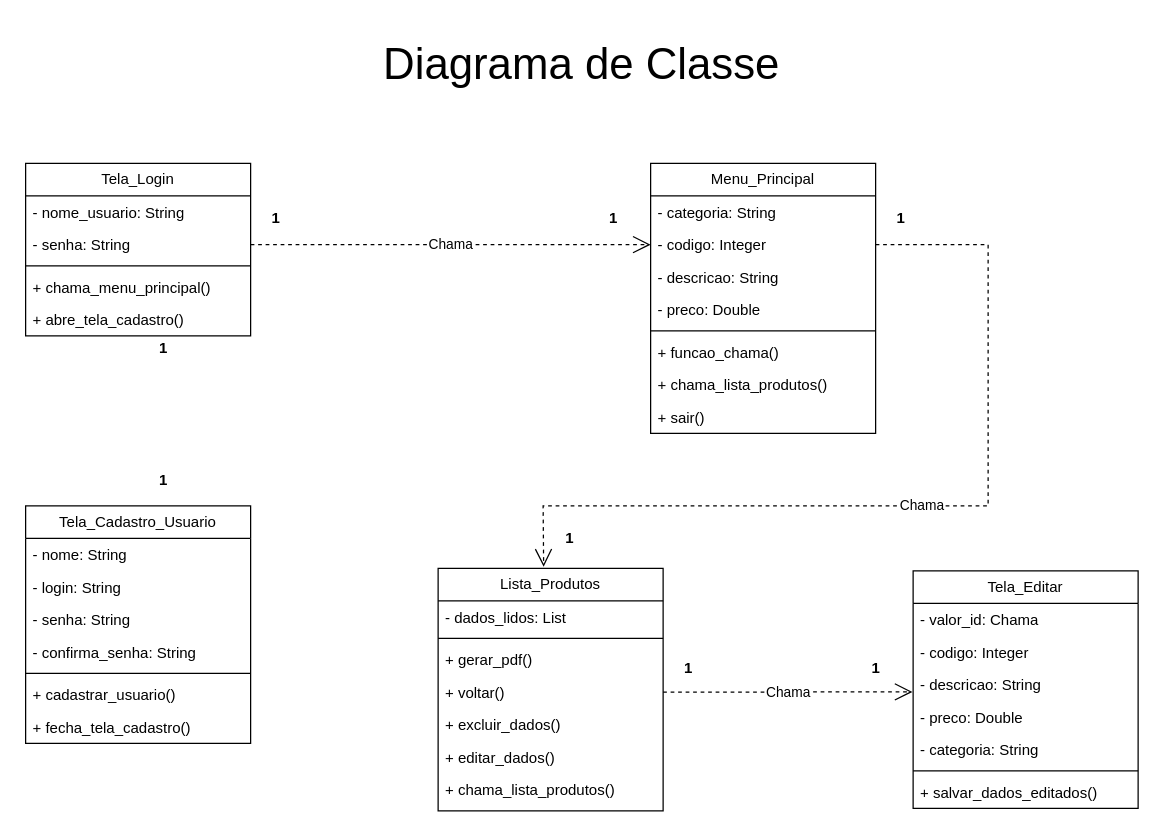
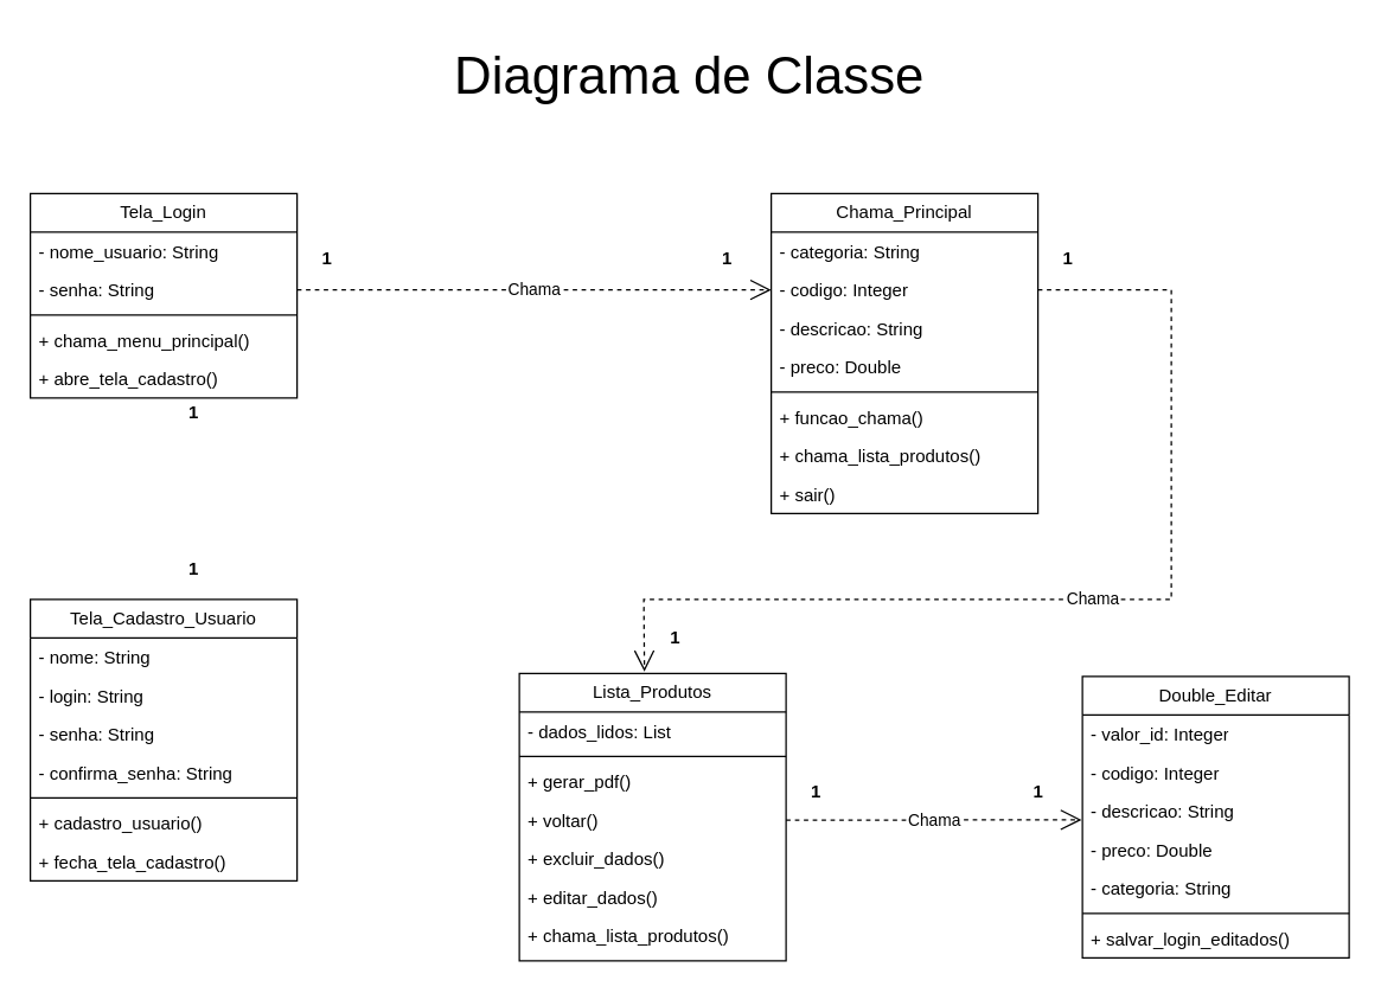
  <mxCell id="0" />
  <mxCell id="1" parent="0" />
- <mxCell id="2" value="Menu_Principal " style="swimlane;fontStyle=0;childLayout=stackLayout;horizontal=1;startSize=26;fillColor=none;horizontalStack=0;resizeParent=1;resizeParentMax=0;resizeLast=0;collapsible=1;marginBottom=0;whiteSpace=wrap;html=1;" parent="1" vertex="1"><mxGeometry x="520" y="130" width="180" height="216" as="geometry"><mxRectangle x="660" y="86" width="120" height="30" as="alternateBounds" /></mxGeometry></mxCell>
+ <mxCell id="2" value="Chama_Principal " style="swimlane;fontStyle=0;childLayout=stackLayout;horizontal=1;startSize=26;fillColor=none;horizontalStack=0;resizeParent=1;resizeParentMax=0;resizeLast=0;collapsible=1;marginBottom=0;whiteSpace=wrap;html=1;" parent="1" vertex="1"><mxGeometry x="520" y="130" width="180" height="216" as="geometry"><mxRectangle x="660" y="86" width="120" height="30" as="alternateBounds" /></mxGeometry></mxCell>
  <mxCell id="3" value="&lt;div&gt;- categoria: String&lt;/div&gt;&lt;div&gt;&lt;br&gt;&lt;/div&gt;" style="text;strokeColor=none;fillColor=none;align=left;verticalAlign=top;spacingLeft=4;spacingRight=4;overflow=hidden;rotatable=0;points=[[0,0.5],[1,0.5]];portConstraint=eastwest;whiteSpace=wrap;html=1;" parent="2" vertex="1"><mxGeometry y="26" width="180" height="26" as="geometry" /></mxCell>
  <mxCell id="4" value="&lt;div&gt;- codigo: Integer&lt;/div&gt;" style="text;strokeColor=none;fillColor=none;align=left;verticalAlign=top;spacingLeft=4;spacingRight=4;overflow=hidden;rotatable=0;points=[[0,0.5],[1,0.5]];portConstraint=eastwest;whiteSpace=wrap;html=1;" parent="2" vertex="1"><mxGeometry y="52" width="180" height="26" as="geometry" /></mxCell>
  <mxCell id="5" value="&lt;div&gt;- descricao: String&lt;/div&gt;&lt;div&gt;&lt;br&gt;&lt;/div&gt;" style="text;strokeColor=none;fillColor=none;align=left;verticalAlign=top;spacingLeft=4;spacingRight=4;overflow=hidden;rotatable=0;points=[[0,0.5],[1,0.5]];portConstraint=eastwest;whiteSpace=wrap;html=1;" parent="2" vertex="1"><mxGeometry y="78" width="180" height="26" as="geometry" /></mxCell>
  <mxCell id="6" value="&lt;div&gt;- preco: Double&lt;/div&gt;&lt;div&gt;&lt;br&gt;&lt;/div&gt;" style="text;strokeColor=none;fillColor=none;align=left;verticalAlign=top;spacingLeft=4;spacingRight=4;overflow=hidden;rotatable=0;points=[[0,0.5],[1,0.5]];portConstraint=eastwest;whiteSpace=wrap;html=1;" parent="2" vertex="1"><mxGeometry y="104" width="180" height="26" as="geometry" /></mxCell>
  <mxCell id="7" value="" style="line;strokeWidth=1;fillColor=none;align=left;verticalAlign=middle;spacingTop=-1;spacingLeft=3;spacingRight=3;rotatable=0;labelPosition=right;points=[];portConstraint=eastwest;strokeColor=inherit;" parent="2" vertex="1"><mxGeometry y="130" width="180" height="8" as="geometry" /></mxCell>
  <mxCell id="8" value="&lt;div&gt;+ funcao_chama()&lt;/div&gt;&lt;div&gt;&lt;br&gt;&lt;/div&gt;" style="text;strokeColor=none;fillColor=none;align=left;verticalAlign=top;spacingLeft=4;spacingRight=4;overflow=hidden;rotatable=0;points=[[0,0.5],[1,0.5]];portConstraint=eastwest;whiteSpace=wrap;html=1;" parent="2" vertex="1"><mxGeometry y="138" width="180" height="26" as="geometry" /></mxCell>
  <mxCell id="9" value="&lt;div&gt;+ chama_lista_produtos()&lt;/div&gt;&lt;div&gt;&lt;br&gt;&lt;/div&gt;" style="text;strokeColor=none;fillColor=none;align=left;verticalAlign=top;spacingLeft=4;spacingRight=4;overflow=hidden;rotatable=0;points=[[0,0.5],[1,0.5]];portConstraint=eastwest;whiteSpace=wrap;html=1;" parent="2" vertex="1"><mxGeometry y="164" width="180" height="26" as="geometry" /></mxCell>
  <mxCell id="10" value="+ sair()&amp;nbsp;" style="text;strokeColor=none;fillColor=none;align=left;verticalAlign=top;spacingLeft=4;spacingRight=4;overflow=hidden;rotatable=0;points=[[0,0.5],[1,0.5]];portConstraint=eastwest;whiteSpace=wrap;html=1;" parent="2" vertex="1"><mxGeometry y="190" width="180" height="26" as="geometry" /></mxCell>
  <mxCell id="11" value="Chama" style="endArrow=open;endSize=12;dashed=1;html=1;rounded=0;exitX=1;exitY=0.5;exitDx=0;exitDy=0;entryX=0;entryY=0.5;entryDx=0;entryDy=0;" parent="1" source="44" target="4" edge="1"><mxGeometry width="160" relative="1" as="geometry"><mxPoint x="480" y="189" as="sourcePoint" /><mxPoint x="310" y="199" as="targetPoint" /><mxPoint as="offset" /></mxGeometry></mxCell>
  <mxCell id="12" value="1" style="text;align=center;fontStyle=1;verticalAlign=middle;spacingLeft=3;spacingRight=3;strokeColor=none;rotatable=0;points=[[0,0.5],[1,0.5]];portConstraint=eastwest;html=1;" parent="1" vertex="1"><mxGeometry x="210" y="164" width="20" height="20" as="geometry" /></mxCell>
  <mxCell id="13" value="Tela_Cadastro_Usuario" style="swimlane;fontStyle=0;childLayout=stackLayout;horizontal=1;startSize=26;fillColor=none;horizontalStack=0;resizeParent=1;resizeParentMax=0;resizeLast=0;collapsible=1;marginBottom=0;whiteSpace=wrap;html=1;" parent="1" vertex="1"><mxGeometry x="20" y="404" width="180" height="190" as="geometry" /></mxCell>
  <mxCell id="14" value="&lt;div&gt;- nome: String&lt;/div&gt;&lt;div&gt;&lt;br&gt;&lt;/div&gt;" style="text;strokeColor=none;fillColor=none;align=left;verticalAlign=top;spacingLeft=4;spacingRight=4;overflow=hidden;rotatable=0;points=[[0,0.5],[1,0.5]];portConstraint=eastwest;whiteSpace=wrap;html=1;" parent="13" vertex="1"><mxGeometry y="26" width="180" height="26" as="geometry" /></mxCell>
  <mxCell id="15" value="&lt;div&gt;- login: String&lt;/div&gt;&lt;div&gt;&lt;br&gt;&lt;/div&gt;" style="text;strokeColor=none;fillColor=none;align=left;verticalAlign=top;spacingLeft=4;spacingRight=4;overflow=hidden;rotatable=0;points=[[0,0.5],[1,0.5]];portConstraint=eastwest;whiteSpace=wrap;html=1;" parent="13" vertex="1"><mxGeometry y="52" width="180" height="26" as="geometry" /></mxCell>
  <mxCell id="16" value="&lt;div&gt;- senha: String&amp;nbsp;&lt;/div&gt;&lt;div&gt;&lt;br&gt;&lt;/div&gt;" style="text;strokeColor=none;fillColor=none;align=left;verticalAlign=top;spacingLeft=4;spacingRight=4;overflow=hidden;rotatable=0;points=[[0,0.5],[1,0.5]];portConstraint=eastwest;whiteSpace=wrap;html=1;" parent="13" vertex="1"><mxGeometry y="78" width="180" height="26" as="geometry" /></mxCell>
  <mxCell id="17" value="&lt;div&gt;- confirma_senha: String&lt;/div&gt;&lt;div&gt;&lt;br&gt;&lt;/div&gt;" style="text;strokeColor=none;fillColor=none;align=left;verticalAlign=top;spacingLeft=4;spacingRight=4;overflow=hidden;rotatable=0;points=[[0,0.5],[1,0.5]];portConstraint=eastwest;whiteSpace=wrap;html=1;" parent="13" vertex="1"><mxGeometry y="104" width="180" height="26" as="geometry" /></mxCell>
  <mxCell id="18" value="" style="line;strokeWidth=1;fillColor=none;align=left;verticalAlign=middle;spacingTop=-1;spacingLeft=3;spacingRight=3;rotatable=0;labelPosition=right;points=[];portConstraint=eastwest;strokeColor=inherit;" parent="13" vertex="1"><mxGeometry y="130" width="180" height="8" as="geometry" /></mxCell>
- <mxCell id="19" value="&lt;div&gt;+ cadastrar_usuario()&lt;/div&gt;&lt;div&gt;&lt;br&gt;&lt;/div&gt;" style="text;strokeColor=none;fillColor=none;align=left;verticalAlign=top;spacingLeft=4;spacingRight=4;overflow=hidden;rotatable=0;points=[[0,0.5],[1,0.5]];portConstraint=eastwest;whiteSpace=wrap;html=1;" parent="13" vertex="1"><mxGeometry y="138" width="180" height="26" as="geometry" /></mxCell>
+ <mxCell id="19" value="&lt;div&gt;+ cadastro_usuario()&lt;/div&gt;&lt;div&gt;&lt;br&gt;&lt;/div&gt;" style="text;strokeColor=none;fillColor=none;align=left;verticalAlign=top;spacingLeft=4;spacingRight=4;overflow=hidden;rotatable=0;points=[[0,0.5],[1,0.5]];portConstraint=eastwest;whiteSpace=wrap;html=1;" parent="13" vertex="1"><mxGeometry y="138" width="180" height="26" as="geometry" /></mxCell>
  <mxCell id="20" value="+ fecha_tela_cadastro()" style="text;strokeColor=none;fillColor=none;align=left;verticalAlign=top;spacingLeft=4;spacingRight=4;overflow=hidden;rotatable=0;points=[[0,0.5],[1,0.5]];portConstraint=eastwest;whiteSpace=wrap;html=1;" parent="13" vertex="1"><mxGeometry y="164" width="180" height="26" as="geometry" /></mxCell>
  <mxCell id="21" value="Lista_Produtos" style="swimlane;fontStyle=0;childLayout=stackLayout;horizontal=1;startSize=26;fillColor=none;horizontalStack=0;resizeParent=1;resizeParentMax=0;resizeLast=0;collapsible=1;marginBottom=0;whiteSpace=wrap;html=1;" parent="1" vertex="1"><mxGeometry x="350" y="454" width="180" height="194" as="geometry" /></mxCell>
  <mxCell id="22" value="&lt;div&gt;&lt;div&gt;- dados_lidos: List&lt;/div&gt;&lt;/div&gt;&lt;div&gt;&lt;br&gt;&lt;/div&gt;" style="text;strokeColor=none;fillColor=none;align=left;verticalAlign=top;spacingLeft=4;spacingRight=4;overflow=hidden;rotatable=0;points=[[0,0.5],[1,0.5]];portConstraint=eastwest;whiteSpace=wrap;html=1;" parent="21" vertex="1"><mxGeometry y="26" width="180" height="26" as="geometry" /></mxCell>
  <mxCell id="23" value="" style="line;strokeWidth=1;fillColor=none;align=left;verticalAlign=middle;spacingTop=-1;spacingLeft=3;spacingRight=3;rotatable=0;labelPosition=right;points=[];portConstraint=eastwest;strokeColor=inherit;" parent="21" vertex="1"><mxGeometry y="52" width="180" height="8" as="geometry" /></mxCell>
  <mxCell id="24" value="&lt;div&gt;&lt;div&gt;+ gerar_pdf()&lt;/div&gt;&lt;/div&gt;&lt;div&gt;&lt;br&gt;&lt;/div&gt;" style="text;strokeColor=none;fillColor=none;align=left;verticalAlign=top;spacingLeft=4;spacingRight=4;overflow=hidden;rotatable=0;points=[[0,0.5],[1,0.5]];portConstraint=eastwest;whiteSpace=wrap;html=1;" parent="21" vertex="1"><mxGeometry y="60" width="180" height="26" as="geometry" /></mxCell>
  <mxCell id="25" value="&lt;div&gt;&lt;div&gt;&lt;div&gt;+ voltar()&lt;/div&gt;&lt;/div&gt;&lt;/div&gt;&lt;div&gt;&lt;br&gt;&lt;/div&gt;" style="text;strokeColor=none;fillColor=none;align=left;verticalAlign=top;spacingLeft=4;spacingRight=4;overflow=hidden;rotatable=0;points=[[0,0.5],[1,0.5]];portConstraint=eastwest;whiteSpace=wrap;html=1;" parent="21" vertex="1"><mxGeometry y="86" width="180" height="26" as="geometry" /></mxCell>
  <mxCell id="26" value="&lt;div&gt;&lt;div&gt;&lt;div&gt;+ excluir_dados()&lt;/div&gt;&lt;/div&gt;&lt;/div&gt;&lt;div&gt;&lt;br&gt;&lt;/div&gt;" style="text;strokeColor=none;fillColor=none;align=left;verticalAlign=top;spacingLeft=4;spacingRight=4;overflow=hidden;rotatable=0;points=[[0,0.5],[1,0.5]];portConstraint=eastwest;whiteSpace=wrap;html=1;" parent="21" vertex="1"><mxGeometry y="112" width="180" height="26" as="geometry" /></mxCell>
  <mxCell id="27" value="&lt;div&gt;&lt;div&gt;&lt;div&gt;+ editar_dados()&lt;/div&gt;&lt;/div&gt;&lt;/div&gt;&lt;div&gt;&lt;br&gt;&lt;/div&gt;" style="text;strokeColor=none;fillColor=none;align=left;verticalAlign=top;spacingLeft=4;spacingRight=4;overflow=hidden;rotatable=0;points=[[0,0.5],[1,0.5]];portConstraint=eastwest;whiteSpace=wrap;html=1;" parent="21" vertex="1"><mxGeometry y="138" width="180" height="26" as="geometry" /></mxCell>
  <mxCell id="28" value="&lt;div&gt;+ chama_lista_produtos()&lt;br&gt;&lt;/div&gt;" style="text;strokeColor=none;fillColor=none;align=left;verticalAlign=top;spacingLeft=4;spacingRight=4;overflow=hidden;rotatable=0;points=[[0,0.5],[1,0.5]];portConstraint=eastwest;whiteSpace=wrap;html=1;" parent="21" vertex="1"><mxGeometry y="164" width="180" height="26" as="geometry" /></mxCell>
  <mxCell id="29" value="&lt;br&gt;&lt;br&gt;" style="text;strokeColor=none;fillColor=none;align=left;verticalAlign=top;spacingLeft=4;spacingRight=4;overflow=hidden;rotatable=0;points=[[0,0.5],[1,0.5]];portConstraint=eastwest;whiteSpace=wrap;html=1;" parent="21" vertex="1"><mxGeometry y="190" width="180" height="4" as="geometry" /></mxCell>
  <mxCell id="30" value="1" style="text;align=center;fontStyle=1;verticalAlign=middle;spacingLeft=3;spacingRight=3;strokeColor=none;rotatable=0;points=[[0,0.5],[1,0.5]];portConstraint=eastwest;html=1;" parent="1" vertex="1"><mxGeometry x="120" y="268" width="20" height="20" as="geometry" /></mxCell>
  <mxCell id="31" value="1" style="text;align=center;fontStyle=1;verticalAlign=middle;spacingLeft=3;spacingRight=3;strokeColor=none;rotatable=0;points=[[0,0.5],[1,0.5]];portConstraint=eastwest;html=1;" parent="1" vertex="1"><mxGeometry x="120" y="374" width="20" height="20" as="geometry" /></mxCell>
  <mxCell id="32" value="1" style="text;align=center;fontStyle=1;verticalAlign=middle;spacingLeft=3;spacingRight=3;strokeColor=none;rotatable=0;points=[[0,0.5],[1,0.5]];portConstraint=eastwest;html=1;" parent="1" vertex="1"><mxGeometry x="480" y="164" width="20" height="20" as="geometry" /></mxCell>
  <mxCell id="33" value="Chama" style="endArrow=open;endSize=12;dashed=1;html=1;rounded=0;exitX=1;exitY=0.5;exitDx=0;exitDy=0;entryX=-0.003;entryY=0.724;entryDx=0;entryDy=0;entryPerimeter=0;" parent="1" source="25" target="37" edge="1"><mxGeometry width="160" relative="1" as="geometry"><mxPoint x="490" y="199" as="sourcePoint" /><mxPoint x="400" y="575" as="targetPoint" /><mxPoint as="offset" /></mxGeometry></mxCell>
- <mxCell id="34" value="Tela_Editar" style="swimlane;fontStyle=0;childLayout=stackLayout;horizontal=1;startSize=26;fillColor=none;horizontalStack=0;resizeParent=1;resizeParentMax=0;resizeLast=0;collapsible=1;marginBottom=0;whiteSpace=wrap;html=1;" parent="1" vertex="1"><mxGeometry x="730" y="456" width="180" height="190" as="geometry" /></mxCell>
- <mxCell id="35" value="&lt;div&gt;- valor_id: Chama&lt;/div&gt;&lt;div&gt;&lt;br&gt;&lt;/div&gt;" style="text;strokeColor=none;fillColor=none;align=left;verticalAlign=top;spacingLeft=4;spacingRight=4;overflow=hidden;rotatable=0;points=[[0,0.5],[1,0.5]];portConstraint=eastwest;whiteSpace=wrap;html=1;" parent="34" vertex="1"><mxGeometry y="26" width="180" height="26" as="geometry" /></mxCell>
+ <mxCell id="34" value="Double_Editar" style="swimlane;fontStyle=0;childLayout=stackLayout;horizontal=1;startSize=26;fillColor=none;horizontalStack=0;resizeParent=1;resizeParentMax=0;resizeLast=0;collapsible=1;marginBottom=0;whiteSpace=wrap;html=1;" parent="1" vertex="1"><mxGeometry x="730" y="456" width="180" height="190" as="geometry" /></mxCell>
+ <mxCell id="35" value="&lt;div&gt;- valor_id: Integer&lt;/div&gt;&lt;div&gt;&lt;br&gt;&lt;/div&gt;" style="text;strokeColor=none;fillColor=none;align=left;verticalAlign=top;spacingLeft=4;spacingRight=4;overflow=hidden;rotatable=0;points=[[0,0.5],[1,0.5]];portConstraint=eastwest;whiteSpace=wrap;html=1;" parent="34" vertex="1"><mxGeometry y="26" width="180" height="26" as="geometry" /></mxCell>
  <mxCell id="36" value="&lt;div&gt;- codigo: Integer&lt;/div&gt;&lt;div&gt;&lt;br&gt;&lt;/div&gt;" style="text;strokeColor=none;fillColor=none;align=left;verticalAlign=top;spacingLeft=4;spacingRight=4;overflow=hidden;rotatable=0;points=[[0,0.5],[1,0.5]];portConstraint=eastwest;whiteSpace=wrap;html=1;" parent="34" vertex="1"><mxGeometry y="52" width="180" height="26" as="geometry" /></mxCell>
  <mxCell id="37" value="&lt;div&gt;- descricao: String&lt;/div&gt;&lt;div&gt;&lt;br&gt;&lt;/div&gt;" style="text;strokeColor=none;fillColor=none;align=left;verticalAlign=top;spacingLeft=4;spacingRight=4;overflow=hidden;rotatable=0;points=[[0,0.5],[1,0.5]];portConstraint=eastwest;whiteSpace=wrap;html=1;" parent="34" vertex="1"><mxGeometry y="78" width="180" height="26" as="geometry" /></mxCell>
  <mxCell id="38" value="&lt;div&gt;- preco: Double&lt;/div&gt;&lt;div&gt;&lt;br&gt;&lt;/div&gt;" style="text;strokeColor=none;fillColor=none;align=left;verticalAlign=top;spacingLeft=4;spacingRight=4;overflow=hidden;rotatable=0;points=[[0,0.5],[1,0.5]];portConstraint=eastwest;whiteSpace=wrap;html=1;" parent="34" vertex="1"><mxGeometry y="104" width="180" height="26" as="geometry" /></mxCell>
  <mxCell id="39" value="&lt;div&gt;- categoria: String&lt;/div&gt;&lt;div&gt;&lt;br&gt;&lt;/div&gt;" style="text;strokeColor=none;fillColor=none;align=left;verticalAlign=top;spacingLeft=4;spacingRight=4;overflow=hidden;rotatable=0;points=[[0,0.5],[1,0.5]];portConstraint=eastwest;whiteSpace=wrap;html=1;" parent="34" vertex="1"><mxGeometry y="130" width="180" height="26" as="geometry" /></mxCell>
  <mxCell id="40" value="" style="line;strokeWidth=1;fillColor=none;align=left;verticalAlign=middle;spacingTop=-1;spacingLeft=3;spacingRight=3;rotatable=0;labelPosition=right;points=[];portConstraint=eastwest;strokeColor=inherit;" parent="34" vertex="1"><mxGeometry y="156" width="180" height="8" as="geometry" /></mxCell>
- <mxCell id="41" value="+ salvar_dados_editados()" style="text;strokeColor=none;fillColor=none;align=left;verticalAlign=top;spacingLeft=4;spacingRight=4;overflow=hidden;rotatable=0;points=[[0,0.5],[1,0.5]];portConstraint=eastwest;whiteSpace=wrap;html=1;" parent="34" vertex="1"><mxGeometry y="164" width="180" height="26" as="geometry" /></mxCell>
+ <mxCell id="41" value="+ salvar_login_editados()" style="text;strokeColor=none;fillColor=none;align=left;verticalAlign=top;spacingLeft=4;spacingRight=4;overflow=hidden;rotatable=0;points=[[0,0.5],[1,0.5]];portConstraint=eastwest;whiteSpace=wrap;html=1;" parent="34" vertex="1"><mxGeometry y="164" width="180" height="26" as="geometry" /></mxCell>
  <mxCell id="42" value="Tela_Login" style="swimlane;fontStyle=0;childLayout=stackLayout;horizontal=1;startSize=26;fillColor=none;horizontalStack=0;resizeParent=1;resizeParentMax=0;resizeLast=0;collapsible=1;marginBottom=0;whiteSpace=wrap;html=1;" parent="1" vertex="1"><mxGeometry x="20" y="130" width="180" height="138" as="geometry" /></mxCell>
  <mxCell id="43" value="- nome_usuario: String" style="text;strokeColor=none;fillColor=none;align=left;verticalAlign=top;spacingLeft=4;spacingRight=4;overflow=hidden;rotatable=0;points=[[0,0.5],[1,0.5]];portConstraint=eastwest;whiteSpace=wrap;html=1;" parent="42" vertex="1"><mxGeometry y="26" width="180" height="26" as="geometry" /></mxCell>
  <mxCell id="44" value="- senha: String&amp;nbsp;" style="text;strokeColor=none;fillColor=none;align=left;verticalAlign=top;spacingLeft=4;spacingRight=4;overflow=hidden;rotatable=0;points=[[0,0.5],[1,0.5]];portConstraint=eastwest;whiteSpace=wrap;html=1;" parent="42" vertex="1"><mxGeometry y="52" width="180" height="26" as="geometry" /></mxCell>
  <mxCell id="45" value="" style="line;strokeWidth=1;fillColor=none;align=left;verticalAlign=middle;spacingTop=-1;spacingLeft=3;spacingRight=3;rotatable=0;labelPosition=right;points=[];portConstraint=eastwest;strokeColor=inherit;" parent="42" vertex="1"><mxGeometry y="78" width="180" height="8" as="geometry" /></mxCell>
  <mxCell id="46" value="&lt;div&gt;+ chama_menu_principal()&lt;/div&gt;&lt;div&gt;&lt;br&gt;&lt;/div&gt;" style="text;strokeColor=none;fillColor=none;align=left;verticalAlign=top;spacingLeft=4;spacingRight=4;overflow=hidden;rotatable=0;points=[[0,0.5],[1,0.5]];portConstraint=eastwest;whiteSpace=wrap;html=1;" parent="42" vertex="1"><mxGeometry y="86" width="180" height="26" as="geometry" /></mxCell>
  <mxCell id="47" value="+ abre_tela_cadastro()" style="text;strokeColor=none;fillColor=none;align=left;verticalAlign=top;spacingLeft=4;spacingRight=4;overflow=hidden;rotatable=0;points=[[0,0.5],[1,0.5]];portConstraint=eastwest;whiteSpace=wrap;html=1;" parent="42" vertex="1"><mxGeometry y="112" width="180" height="26" as="geometry" /></mxCell>
  <mxCell id="48" value="Chama" style="endArrow=open;endSize=12;dashed=1;html=1;rounded=0;exitX=1;exitY=0.5;exitDx=0;exitDy=0;entryX=0.469;entryY=-0.007;entryDx=0;entryDy=0;entryPerimeter=0;" parent="1" source="4" target="21" edge="1"><mxGeometry width="160" relative="1" as="geometry"><mxPoint x="210" y="205" as="sourcePoint" /><mxPoint x="530" y="205" as="targetPoint" /><mxPoint as="offset" /><Array as="points"><mxPoint x="790" y="195" /><mxPoint x="790" y="404" /><mxPoint x="434" y="404" /></Array></mxGeometry></mxCell>
  <mxCell id="49" value="1" style="text;align=center;fontStyle=1;verticalAlign=middle;spacingLeft=3;spacingRight=3;strokeColor=none;rotatable=0;points=[[0,0.5],[1,0.5]];portConstraint=eastwest;html=1;" parent="1" vertex="1"><mxGeometry x="710" y="164" width="20" height="20" as="geometry" /></mxCell>
  <mxCell id="50" value="1" style="text;align=center;fontStyle=1;verticalAlign=middle;spacingLeft=3;spacingRight=3;strokeColor=none;rotatable=0;points=[[0,0.5],[1,0.5]];portConstraint=eastwest;html=1;" parent="1" vertex="1"><mxGeometry x="445" y="420" width="20" height="20" as="geometry" /></mxCell>
  <mxCell id="51" value="1" style="text;align=center;fontStyle=1;verticalAlign=middle;spacingLeft=3;spacingRight=3;strokeColor=none;rotatable=0;points=[[0,0.5],[1,0.5]];portConstraint=eastwest;html=1;" parent="1" vertex="1"><mxGeometry x="690" y="524" width="20" height="20" as="geometry" /></mxCell>
  <mxCell id="52" value="1" style="text;align=center;fontStyle=1;verticalAlign=middle;spacingLeft=3;spacingRight=3;strokeColor=none;rotatable=0;points=[[0,0.5],[1,0.5]];portConstraint=eastwest;html=1;" parent="1" vertex="1"><mxGeometry x="540" y="524" width="20" height="20" as="geometry" /></mxCell>
  <mxCell id="53" value="&lt;font style=&quot;font-size: 35px;&quot;&gt;Diagrama de Classe&lt;/font&gt;" style="text;html=1;strokeColor=none;fillColor=none;align=center;verticalAlign=middle;whiteSpace=wrap;rounded=0;" vertex="1" parent="1"><mxGeometry x="115" y="20" width="700" height="60" as="geometry" /></mxCell>
